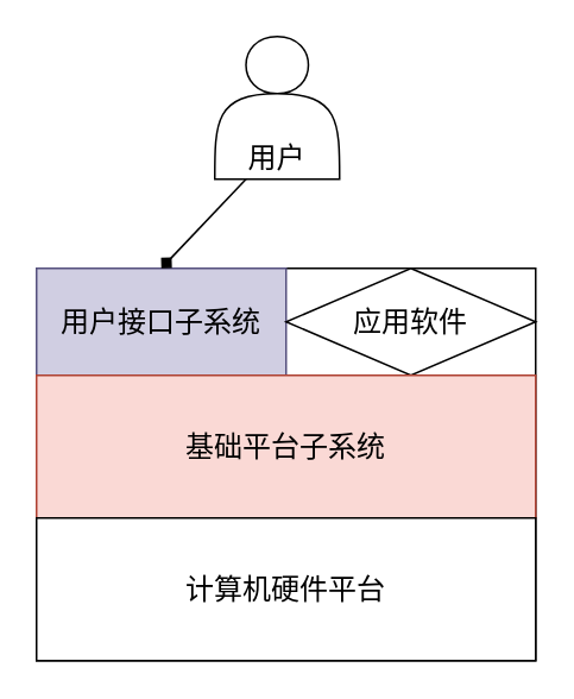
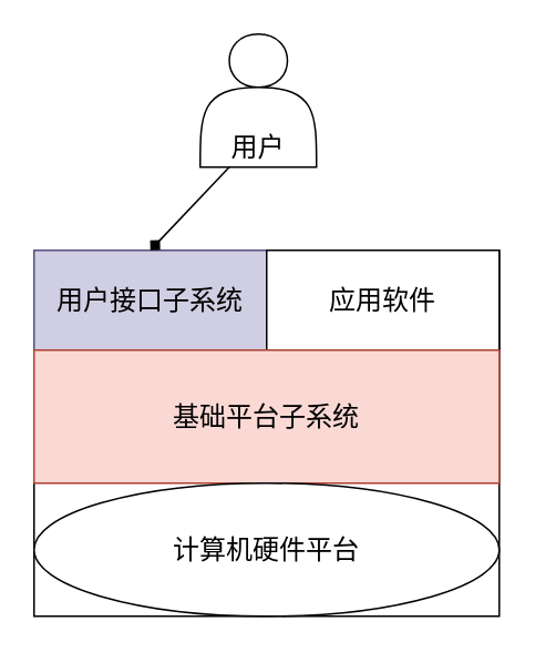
  <mxCell id="0" />
  <mxCell id="1" parent="0" />
  <mxCell id="2" value="" style="rounded=0;whiteSpace=wrap;html=1;" vertex="1" parent="1"><mxGeometry x="20" y="150" width="280" height="220" as="geometry" /></mxCell>
  <mxCell id="3" value="用户接口子系统" style="rounded=0;whiteSpace=wrap;html=1;fontSize=16;fillColor=#d0cee2;strokeColor=#56517e;" vertex="1" parent="1"><mxGeometry x="20" y="150" width="140" height="60" as="geometry" /></mxCell>
- <mxCell id="4" value="&lt;font style=&quot;font-size: 16px&quot;&gt;应用软件&lt;/font&gt;" style="rhombus;whiteSpace=wrap;html=1;" vertex="1" parent="1"><mxGeometry x="160" y="150" width="140" height="60" as="geometry" /></mxCell>
+ <mxCell id="4" value="&lt;font style=&quot;font-size: 16px&quot;&gt;应用软件&lt;/font&gt;" style="rounded=0;whiteSpace=wrap;html=1;" vertex="1" parent="1"><mxGeometry x="160" y="150" width="140" height="60" as="geometry" /></mxCell>
  <mxCell id="5" style="orthogonalLoop=1;jettySize=auto;html=1;exitX=0.25;exitY=1;exitDx=0;exitDy=0;entryX=0.5;entryY=0;entryDx=0;entryDy=0;fontSize=16;endArrow=diamond;" edge="1" parent="1" source="6" target="3"><mxGeometry relative="1" as="geometry" /></mxCell>
  <mxCell id="6" value="用户" style="shape=actor;whiteSpace=wrap;html=1;fontSize=16;verticalAlign=bottom;" vertex="1" parent="1"><mxGeometry x="120" y="20" width="70" height="80" as="geometry" /></mxCell>
  <mxCell id="7" value="基础平台子系统" style="rounded=0;whiteSpace=wrap;html=1;fontSize=16;fillColor=#fad9d5;strokeColor=#ae4132;" vertex="1" parent="1"><mxGeometry x="20" y="210" width="280" height="80" as="geometry" /></mxCell>
- <mxCell id="8" value="计算机硬件平台" style="rounded=0;whiteSpace=wrap;html=1;fontSize=16;" vertex="1" parent="1"><mxGeometry x="20" y="290" width="280" height="80" as="geometry" /></mxCell>
+ <mxCell id="8" value="计算机硬件平台" style="ellipse;whiteSpace=wrap;html=1;fontSize=16;" vertex="1" parent="1"><mxGeometry x="20" y="290" width="280" height="80" as="geometry" /></mxCell>
